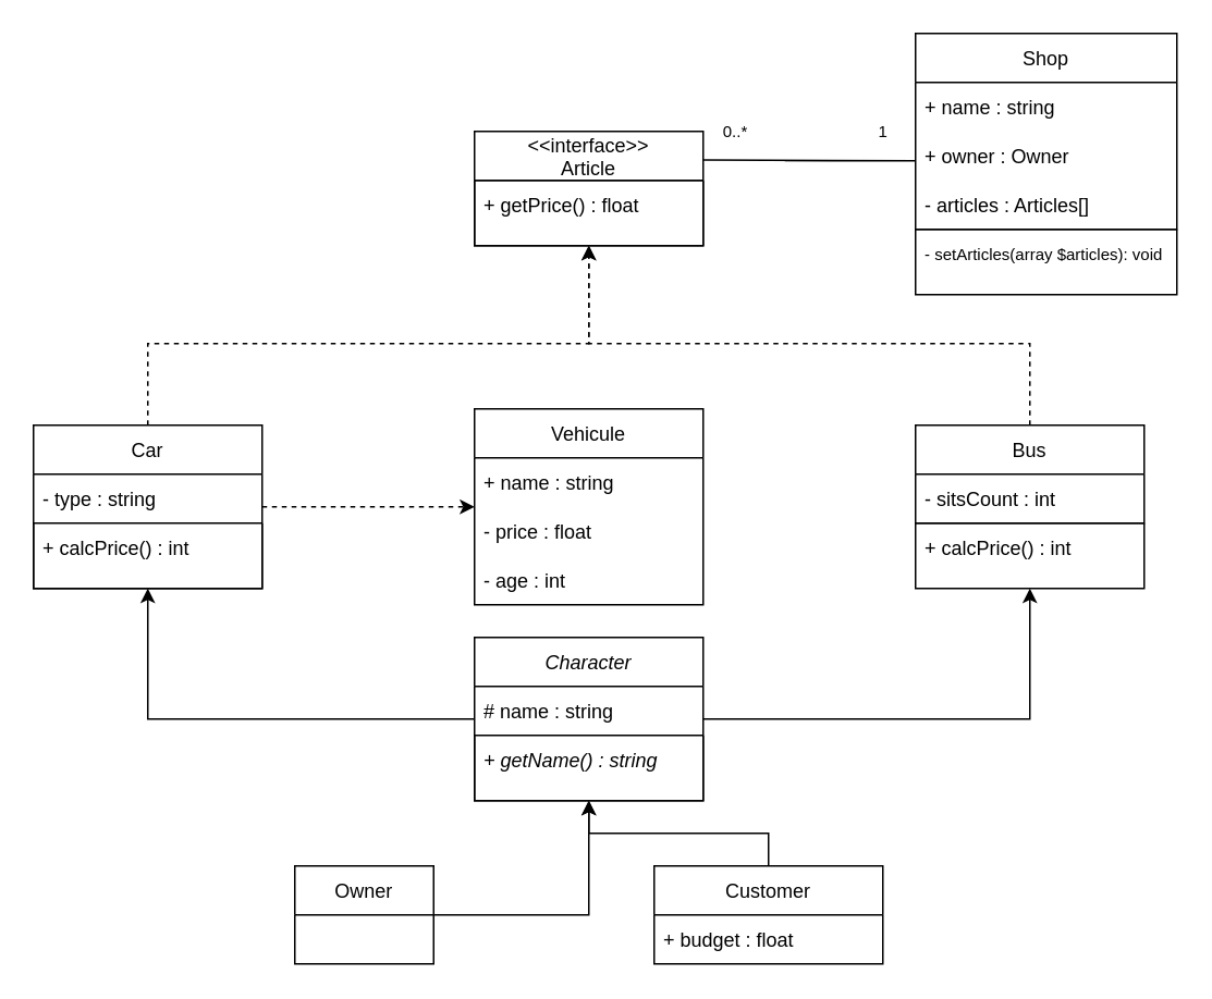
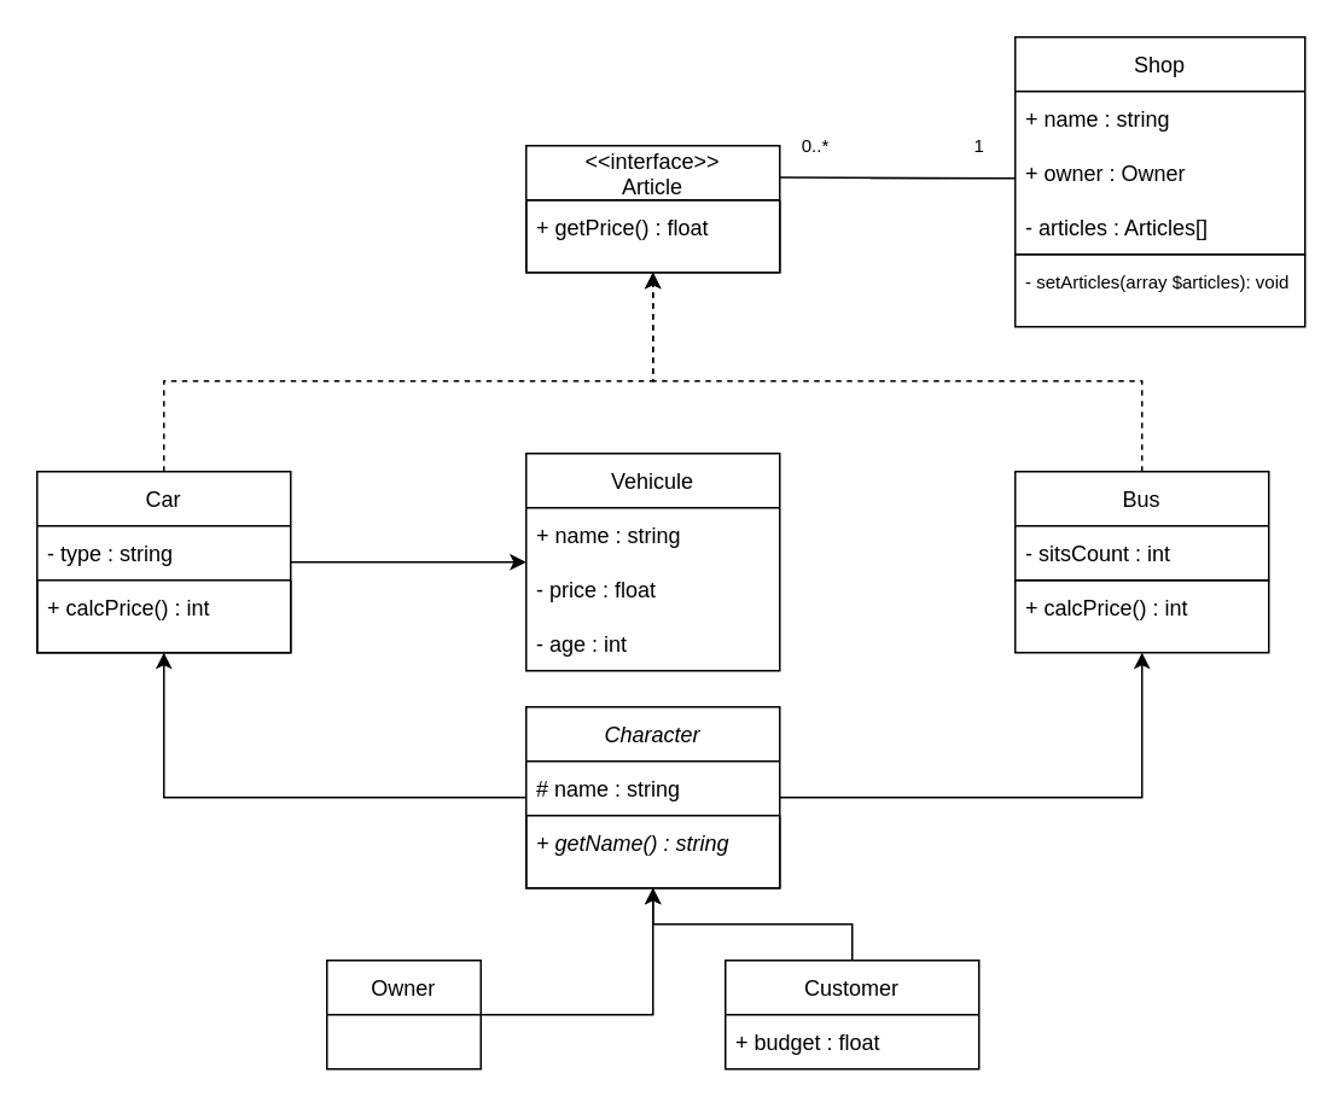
  <mxCell id="0" />
  <mxCell id="1" parent="0" />
  <mxCell id="2" style="edgeStyle=orthogonalEdgeStyle;rounded=0;orthogonalLoop=1;jettySize=auto;html=1;entryX=0.5;entryY=1;entryDx=0;entryDy=0;" parent="1" source="3" target="29" edge="1"><mxGeometry relative="1" as="geometry"><Array as="points"><mxPoint x="630" y="440" /></Array></mxGeometry></mxCell>
  <mxCell id="3" value="Character" style="swimlane;fontStyle=2;childLayout=stackLayout;horizontal=1;startSize=30;horizontalStack=0;resizeParent=1;resizeParentMax=0;resizeLast=0;collapsible=1;marginBottom=0;" parent="1" vertex="1"><mxGeometry x="290" y="390" width="140" height="100" as="geometry" /></mxCell>
  <mxCell id="4" value="# name : string" style="text;strokeColor=none;fillColor=none;align=left;verticalAlign=middle;spacingLeft=4;spacingRight=4;overflow=hidden;points=[[0,0.5],[1,0.5]];portConstraint=eastwest;rotatable=0;" parent="3" vertex="1"><mxGeometry y="30" width="140" height="30" as="geometry" /></mxCell>
  <mxCell id="5" value="" style="swimlane;startSize=0;" parent="3" vertex="1"><mxGeometry y="60" width="140" height="40" as="geometry" /></mxCell>
  <mxCell id="6" value="+ getName() : string" style="text;strokeColor=none;fillColor=none;align=left;verticalAlign=middle;spacingLeft=4;spacingRight=4;overflow=hidden;points=[[0,0.5],[1,0.5]];portConstraint=eastwest;rotatable=0;fontStyle=2" parent="5" vertex="1"><mxGeometry width="140" height="30" as="geometry" /></mxCell>
  <mxCell id="7" style="edgeStyle=orthogonalEdgeStyle;rounded=0;orthogonalLoop=1;jettySize=auto;html=1;exitX=0.5;exitY=1;exitDx=0;exitDy=0;" parent="3" source="5" target="5" edge="1"><mxGeometry relative="1" as="geometry" /></mxCell>
  <mxCell id="8" style="edgeStyle=orthogonalEdgeStyle;rounded=0;orthogonalLoop=1;jettySize=auto;html=1;entryX=0.5;entryY=1;entryDx=0;entryDy=0;" parent="1" source="9" target="5" edge="1"><mxGeometry relative="1" as="geometry" /></mxCell>
  <mxCell id="9" value="Owner" style="swimlane;fontStyle=0;childLayout=stackLayout;horizontal=1;startSize=30;horizontalStack=0;resizeParent=1;resizeParentMax=0;resizeLast=0;collapsible=1;marginBottom=0;" parent="1" vertex="1"><mxGeometry x="180" y="530" width="85" height="60" as="geometry" /></mxCell>
  <mxCell id="10" style="edgeStyle=orthogonalEdgeStyle;rounded=0;orthogonalLoop=1;jettySize=auto;html=1;entryX=0.5;entryY=1;entryDx=0;entryDy=0;" parent="1" source="11" target="5" edge="1"><mxGeometry relative="1" as="geometry" /></mxCell>
  <mxCell id="11" value="Customer" style="swimlane;fontStyle=0;childLayout=stackLayout;horizontal=1;startSize=30;horizontalStack=0;resizeParent=1;resizeParentMax=0;resizeLast=0;collapsible=1;marginBottom=0;" parent="1" vertex="1"><mxGeometry x="400" y="530" width="140" height="60" as="geometry" /></mxCell>
  <mxCell id="12" value="+ budget : float" style="text;strokeColor=none;fillColor=none;align=left;verticalAlign=middle;spacingLeft=4;spacingRight=4;overflow=hidden;points=[[0,0.5],[1,0.5]];portConstraint=eastwest;rotatable=0;" parent="11" vertex="1"><mxGeometry y="30" width="140" height="30" as="geometry" /></mxCell>
  <mxCell id="13" value="&lt;&lt;interface&gt;&gt;&#10;Article" style="swimlane;fontStyle=0;childLayout=stackLayout;horizontal=1;startSize=30;horizontalStack=0;resizeParent=1;resizeParentMax=0;resizeLast=0;collapsible=1;marginBottom=0;" parent="1" vertex="1"><mxGeometry x="290" y="80" width="140" height="70" as="geometry" /></mxCell>
  <mxCell id="14" value="" style="swimlane;startSize=0;" parent="13" vertex="1"><mxGeometry y="30" width="140" height="40" as="geometry" /></mxCell>
  <mxCell id="15" value="+ getPrice() : float" style="text;strokeColor=none;fillColor=none;align=left;verticalAlign=middle;spacingLeft=4;spacingRight=4;overflow=hidden;points=[[0,0.5],[1,0.5]];portConstraint=eastwest;rotatable=0;fontStyle=0" parent="14" vertex="1"><mxGeometry width="140" height="30" as="geometry" /></mxCell>
- <mxCell id="16" style="edgeStyle=orthogonalEdgeStyle;rounded=0;orthogonalLoop=1;jettySize=auto;html=1;dashed=1;" parent="1" source="18" target="22" edge="1"><mxGeometry relative="1" as="geometry" /></mxCell>
+ <mxCell id="16" style="edgeStyle=orthogonalEdgeStyle;rounded=0;orthogonalLoop=1;jettySize=auto;html=1;" parent="1" source="18" target="22" edge="1"><mxGeometry relative="1" as="geometry" /></mxCell>
  <mxCell id="17" style="edgeStyle=orthogonalEdgeStyle;rounded=0;orthogonalLoop=1;jettySize=auto;html=1;entryX=0.5;entryY=1;entryDx=0;entryDy=0;dashed=1;" parent="1" source="18" target="14" edge="1"><mxGeometry relative="1" as="geometry"><Array as="points"><mxPoint x="90" y="210" /><mxPoint x="360" y="210" /></Array></mxGeometry></mxCell>
  <mxCell id="18" value="Car" style="swimlane;fontStyle=0;childLayout=stackLayout;horizontal=1;startSize=30;horizontalStack=0;resizeParent=1;resizeParentMax=0;resizeLast=0;collapsible=1;marginBottom=0;" parent="1" vertex="1"><mxGeometry x="20" y="260" width="140" height="100" as="geometry" /></mxCell>
  <mxCell id="19" value="- type : string" style="text;strokeColor=none;fillColor=none;align=left;verticalAlign=middle;spacingLeft=4;spacingRight=4;overflow=hidden;points=[[0,0.5],[1,0.5]];portConstraint=eastwest;rotatable=0;" parent="18" vertex="1"><mxGeometry y="30" width="140" height="30" as="geometry" /></mxCell>
  <mxCell id="20" value="" style="swimlane;startSize=0;" parent="18" vertex="1"><mxGeometry y="60" width="140" height="40" as="geometry" /></mxCell>
  <mxCell id="21" value="+ calcPrice() : int" style="text;strokeColor=none;fillColor=none;align=left;verticalAlign=middle;spacingLeft=4;spacingRight=4;overflow=hidden;points=[[0,0.5],[1,0.5]];portConstraint=eastwest;rotatable=0;fontStyle=0" parent="20" vertex="1"><mxGeometry width="140" height="30" as="geometry" /></mxCell>
  <mxCell id="22" value="Vehicule" style="swimlane;fontStyle=0;childLayout=stackLayout;horizontal=1;startSize=30;horizontalStack=0;resizeParent=1;resizeParentMax=0;resizeLast=0;collapsible=1;marginBottom=0;" parent="1" vertex="1"><mxGeometry x="290" y="250" width="140" height="120" as="geometry" /></mxCell>
  <mxCell id="23" value="+ name : string" style="text;strokeColor=none;fillColor=none;align=left;verticalAlign=middle;spacingLeft=4;spacingRight=4;overflow=hidden;points=[[0,0.5],[1,0.5]];portConstraint=eastwest;rotatable=0;" parent="22" vertex="1"><mxGeometry y="30" width="140" height="30" as="geometry" /></mxCell>
  <mxCell id="24" value="- price : float" style="text;strokeColor=none;fillColor=none;align=left;verticalAlign=middle;spacingLeft=4;spacingRight=4;overflow=hidden;points=[[0,0.5],[1,0.5]];portConstraint=eastwest;rotatable=0;" parent="22" vertex="1"><mxGeometry y="60" width="140" height="30" as="geometry" /></mxCell>
  <mxCell id="25" value="- age : int" style="text;strokeColor=none;fillColor=none;align=left;verticalAlign=middle;spacingLeft=4;spacingRight=4;overflow=hidden;points=[[0,0.5],[1,0.5]];portConstraint=eastwest;rotatable=0;" parent="22" vertex="1"><mxGeometry y="90" width="140" height="30" as="geometry" /></mxCell>
  <mxCell id="26" style="edgeStyle=orthogonalEdgeStyle;rounded=0;orthogonalLoop=1;jettySize=auto;html=1;dashed=1;" parent="1" source="27" target="13" edge="1"><mxGeometry relative="1" as="geometry"><Array as="points"><mxPoint x="630" y="210" /><mxPoint x="360" y="210" /></Array></mxGeometry></mxCell>
  <mxCell id="27" value="Bus" style="swimlane;fontStyle=0;childLayout=stackLayout;horizontal=1;startSize=30;horizontalStack=0;resizeParent=1;resizeParentMax=0;resizeLast=0;collapsible=1;marginBottom=0;" parent="1" vertex="1"><mxGeometry x="560" y="260" width="140" height="60" as="geometry" /></mxCell>
  <mxCell id="28" value="- sitsCount : int" style="text;strokeColor=none;fillColor=none;align=left;verticalAlign=middle;spacingLeft=4;spacingRight=4;overflow=hidden;points=[[0,0.5],[1,0.5]];portConstraint=eastwest;rotatable=0;" parent="27" vertex="1"><mxGeometry y="30" width="140" height="30" as="geometry" /></mxCell>
  <mxCell id="29" value="" style="swimlane;startSize=0;" parent="1" vertex="1"><mxGeometry x="560" y="320" width="140" height="40" as="geometry" /></mxCell>
  <mxCell id="30" style="edgeStyle=orthogonalEdgeStyle;rounded=0;orthogonalLoop=1;jettySize=auto;html=1;" parent="1" target="18" edge="1"><mxGeometry relative="1" as="geometry"><Array as="points"><mxPoint x="290" y="440" /><mxPoint x="90" y="440" /></Array><mxPoint x="290" y="440" as="sourcePoint" /></mxGeometry></mxCell>
  <mxCell id="31" value="Shop" style="swimlane;fontStyle=0;childLayout=stackLayout;horizontal=1;startSize=30;horizontalStack=0;resizeParent=1;resizeParentMax=0;resizeLast=0;collapsible=1;marginBottom=0;" parent="1" vertex="1"><mxGeometry x="560" y="20" width="160" height="120" as="geometry" /></mxCell>
  <mxCell id="32" value="+ name : string" style="text;strokeColor=none;fillColor=none;align=left;verticalAlign=middle;spacingLeft=4;spacingRight=4;overflow=hidden;points=[[0,0.5],[1,0.5]];portConstraint=eastwest;rotatable=0;" parent="31" vertex="1"><mxGeometry y="30" width="160" height="30" as="geometry" /></mxCell>
  <mxCell id="33" value="+ owner : Owner" style="text;strokeColor=none;fillColor=none;align=left;verticalAlign=middle;spacingLeft=4;spacingRight=4;overflow=hidden;points=[[0,0.5],[1,0.5]];portConstraint=eastwest;rotatable=0;" parent="31" vertex="1"><mxGeometry y="60" width="160" height="30" as="geometry" /></mxCell>
  <mxCell id="34" value="- articles : Articles[]" style="text;strokeColor=none;fillColor=none;align=left;verticalAlign=middle;spacingLeft=4;spacingRight=4;overflow=hidden;points=[[0,0.5],[1,0.5]];portConstraint=eastwest;rotatable=0;" parent="31" vertex="1"><mxGeometry y="90" width="160" height="30" as="geometry" /></mxCell>
  <mxCell id="35" value="1" style="edgeStyle=orthogonalEdgeStyle;rounded=0;orthogonalLoop=1;jettySize=auto;html=1;fontSize=10;endArrow=none;endFill=0;entryX=1;entryY=0.25;entryDx=0;entryDy=0;" parent="1" target="13" edge="1"><mxGeometry x="-0.047" y="-18" relative="1" as="geometry"><mxPoint x="480" y="98" as="sourcePoint" /><mxPoint x="450" y="50" as="targetPoint" /><Array as="points"><mxPoint x="560" y="98" /></Array><mxPoint as="offset" /></mxGeometry></mxCell>
  <mxCell id="36" value="" style="swimlane;startSize=0;" parent="1" vertex="1"><mxGeometry x="560" y="140" width="160" height="40" as="geometry" /></mxCell>
  <mxCell id="37" value="- setArticles(array $articles): void" style="text;strokeColor=none;fillColor=none;align=left;verticalAlign=middle;spacingLeft=4;spacingRight=4;overflow=hidden;points=[[0,0.5],[1,0.5]];portConstraint=eastwest;rotatable=0;fontSize=10;" parent="36" vertex="1"><mxGeometry width="160" height="30" as="geometry" /></mxCell>
  <mxCell id="38" value="0..*" style="text;html=1;strokeColor=none;fillColor=none;align=center;verticalAlign=middle;whiteSpace=wrap;rounded=0;fontSize=10;" parent="1" vertex="1"><mxGeometry x="420" y="65" width="60" height="30" as="geometry" /></mxCell>
  <mxCell id="39" value="+ calcPrice() : int" style="text;strokeColor=none;fillColor=none;align=left;verticalAlign=middle;spacingLeft=4;spacingRight=4;overflow=hidden;points=[[0,0.5],[1,0.5]];portConstraint=eastwest;rotatable=0;fontStyle=0" parent="1" vertex="1"><mxGeometry x="560" y="320" width="140" height="30" as="geometry" /></mxCell>
